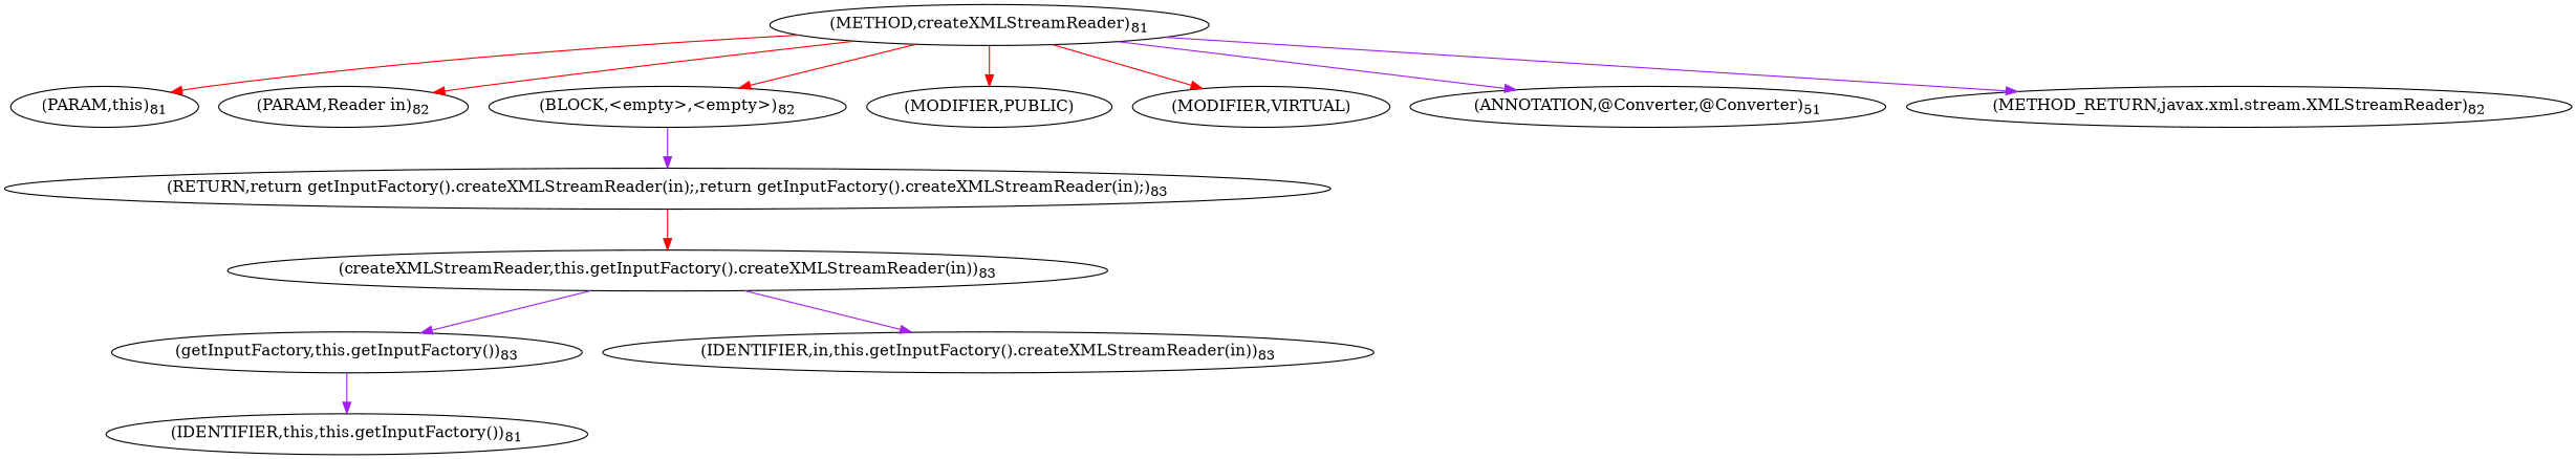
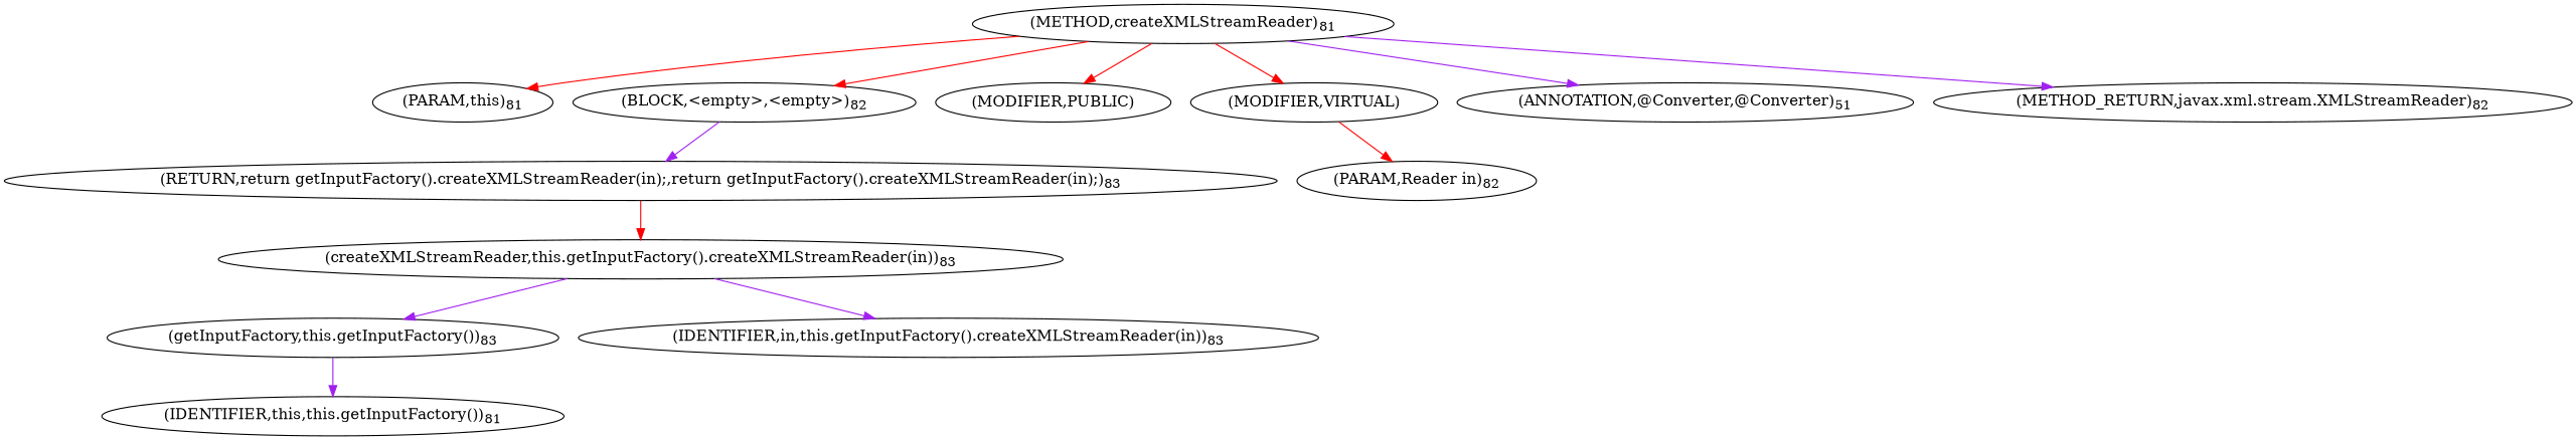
  digraph {
    edge [color=red]
    n1 [label=<(METHOD,createXMLStreamReader)<SUB>81</SUB>>]
    n2 [label=<(PARAM,this)<SUB>81</SUB>>]
    n3 [label=<(PARAM,Reader in)<SUB>82</SUB>>]
    n4 [label=<(BLOCK,&lt;empty&gt;,&lt;empty&gt;)<SUB>82</SUB>>]
    n5 [label=<(MODIFIER,PUBLIC)>]
    n6 [label=<(MODIFIER,VIRTUAL)>]
    n7 [label=<(ANNOTATION,@Converter,@Converter)<SUB>51</SUB>>]
    n8 [label=<(METHOD_RETURN,javax.xml.stream.XMLStreamReader)<SUB>82</SUB>>]
    n9 [label=<(RETURN,return getInputFactory().createXMLStreamReader(in);,return getInputFactory().createXMLStreamReader(in);)<SUB>83</SUB>>]
    n10 [label=<(createXMLStreamReader,this.getInputFactory().createXMLStreamReader(in))<SUB>83</SUB>>]
    n11 [label=<(getInputFactory,this.getInputFactory())<SUB>83</SUB>>]
    n12 [label=<(IDENTIFIER,in,this.getInputFactory().createXMLStreamReader(in))<SUB>83</SUB>>]
    n13 [label=<(IDENTIFIER,this,this.getInputFactory())<SUB>81</SUB>>]
    n1 -> n2
-   n1 -> n3
+   n6 -> n3
    n1 -> n4
    n1 -> n5
    n1 -> n6
    n1 -> n7 [color=purple]
    n1 -> n8 [color=purple]
    n4 -> n9 [color=purple]
    n9 -> n10
    n10 -> n11 [color=purple]
    n10 -> n12 [color=purple]
    n11 -> n13 [color=purple]
  }
